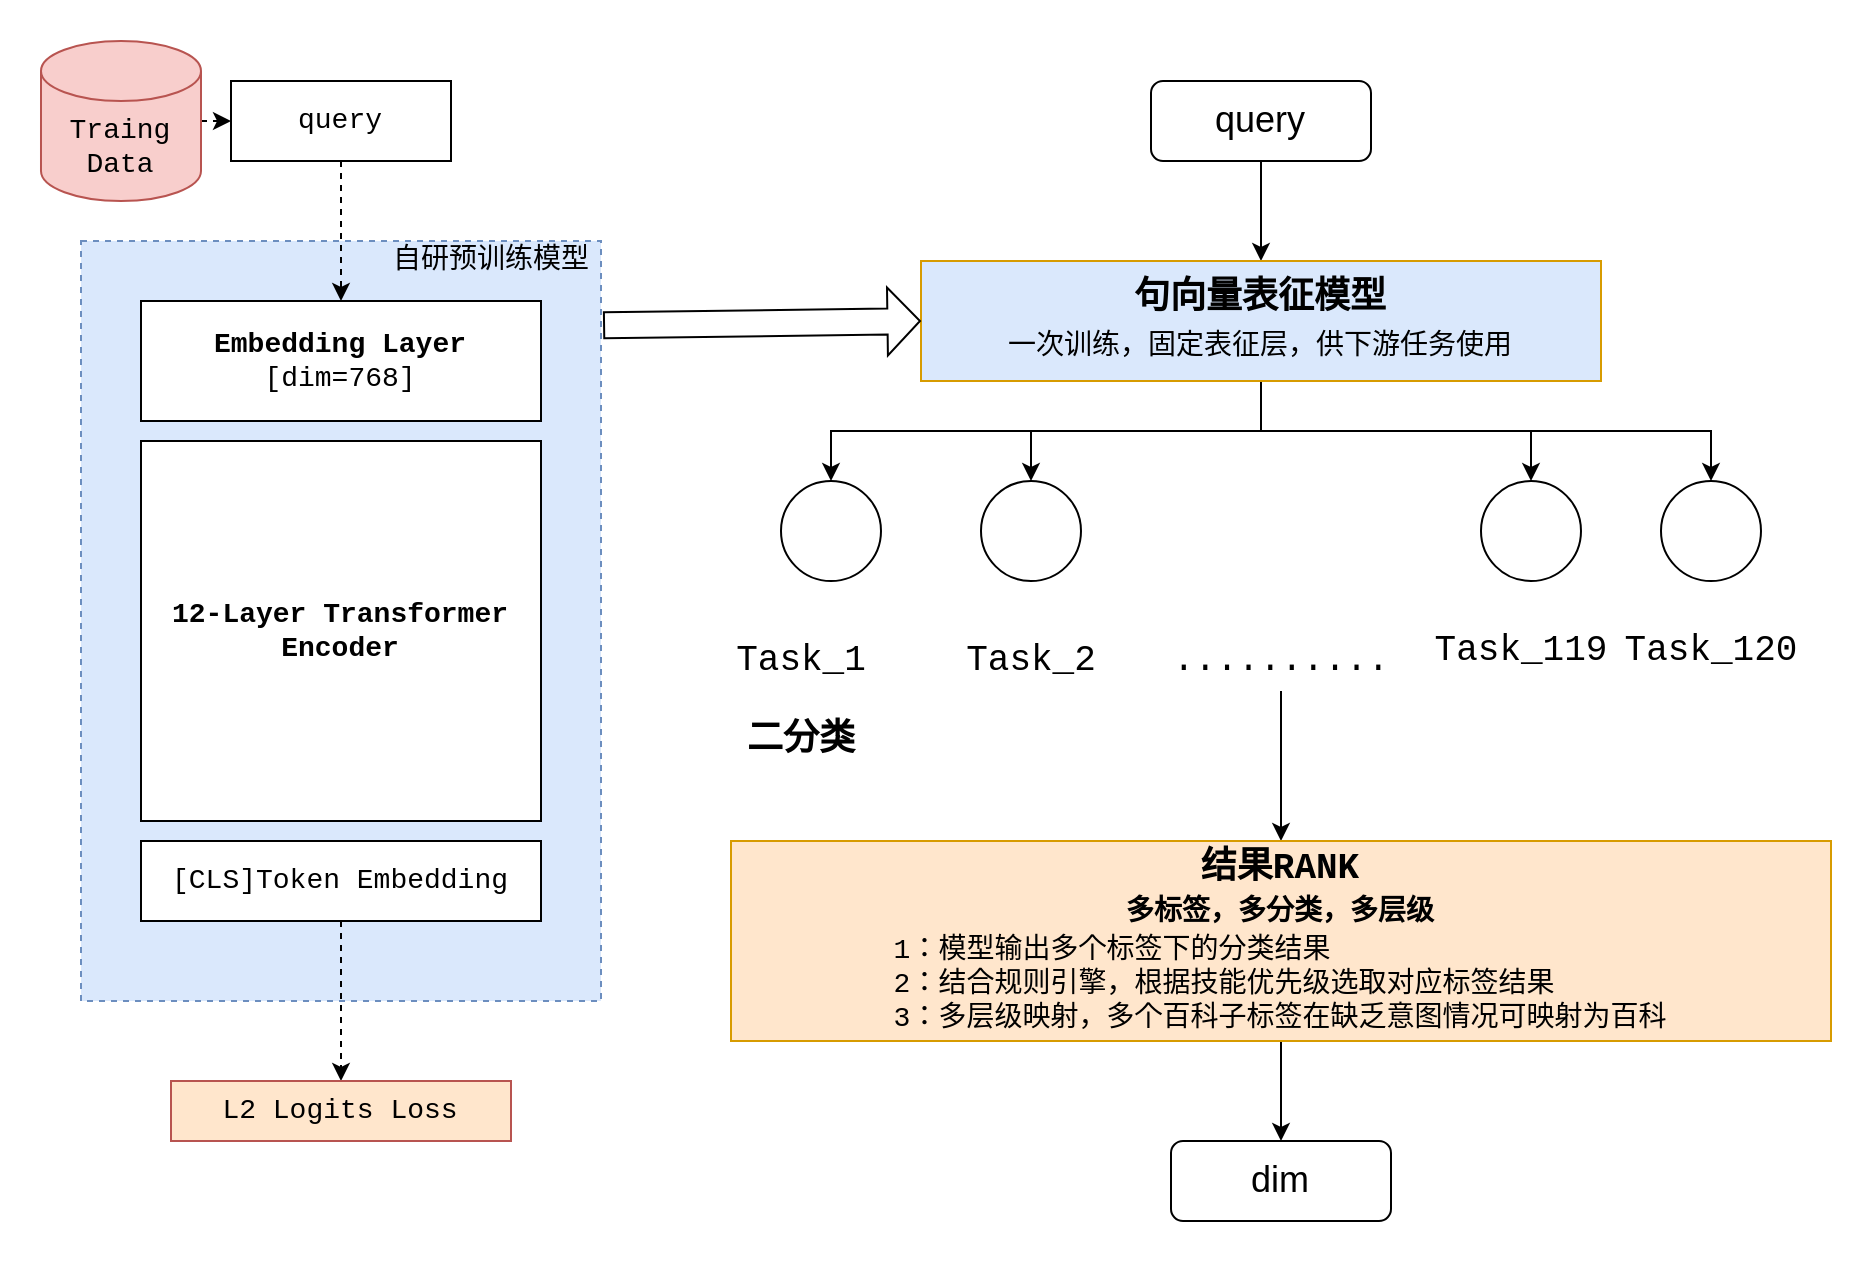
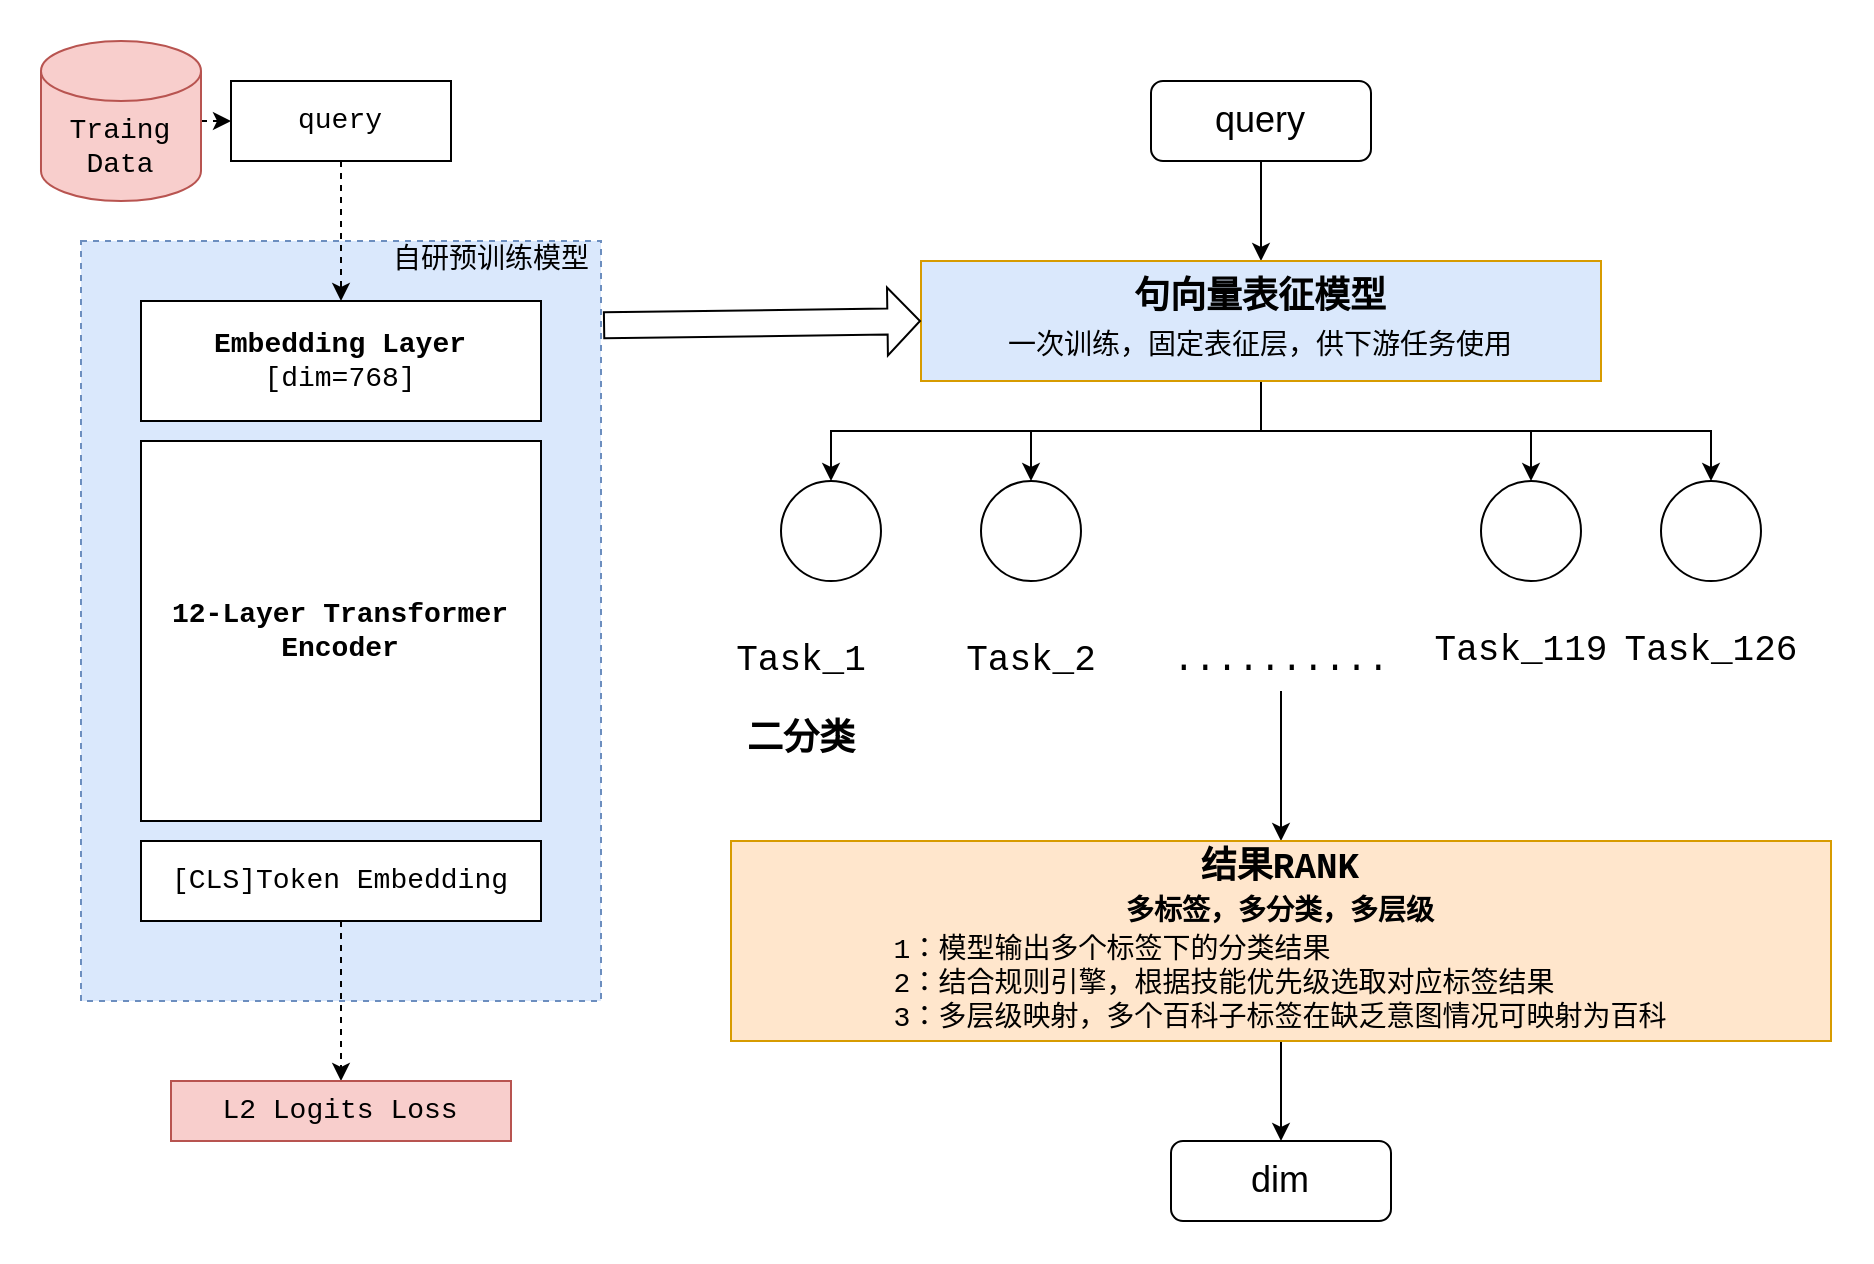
  <mxCell id="0" />
  <mxCell id="1" parent="0" />
  <mxCell id="2" style="edgeStyle=orthogonalEdgeStyle;rounded=0;orthogonalLoop=1;jettySize=auto;html=1;exitX=0.5;exitY=1;exitDx=0;exitDy=0;entryX=0.5;entryY=0;entryDx=0;entryDy=0;fontFamily=Courier New;fontSize=18;" edge="1" parent="1" source="3" target="8"><mxGeometry relative="1" as="geometry" /></mxCell>
  <mxCell id="3" value="&lt;font style=&quot;font-size: 18px&quot;&gt;query&lt;/font&gt;" style="rounded=1;whiteSpace=wrap;html=1;" vertex="1" parent="1"><mxGeometry x="575" y="40" width="110" height="40" as="geometry" /></mxCell>
  <mxCell id="4" style="edgeStyle=orthogonalEdgeStyle;rounded=0;orthogonalLoop=1;jettySize=auto;html=1;entryX=0.5;entryY=0;entryDx=0;entryDy=0;fontFamily=Courier New;fontSize=14;exitX=0.5;exitY=1;exitDx=0;exitDy=0;" edge="1" parent="1" source="8" target="9"><mxGeometry relative="1" as="geometry" /></mxCell>
  <mxCell id="5" style="edgeStyle=orthogonalEdgeStyle;rounded=0;orthogonalLoop=1;jettySize=auto;html=1;entryX=0.5;entryY=0;entryDx=0;entryDy=0;fontFamily=Courier New;fontSize=14;" edge="1" parent="1" source="8" target="10"><mxGeometry relative="1" as="geometry" /></mxCell>
  <mxCell id="6" style="edgeStyle=orthogonalEdgeStyle;rounded=0;orthogonalLoop=1;jettySize=auto;html=1;entryX=0.5;entryY=0;entryDx=0;entryDy=0;fontFamily=Courier New;fontSize=14;" edge="1" parent="1" source="8" target="11"><mxGeometry relative="1" as="geometry" /></mxCell>
  <mxCell id="7" style="edgeStyle=orthogonalEdgeStyle;rounded=0;orthogonalLoop=1;jettySize=auto;html=1;entryX=0.5;entryY=0;entryDx=0;entryDy=0;fontFamily=Courier New;fontSize=14;exitX=0.5;exitY=1;exitDx=0;exitDy=0;" edge="1" parent="1" source="8" target="12"><mxGeometry relative="1" as="geometry" /></mxCell>
  <mxCell id="8" value="&lt;font face=&quot;Courier New&quot;&gt;&lt;font style=&quot;font-size: 18px&quot;&gt;&lt;b&gt;句向量表征模型&lt;/b&gt;&lt;/font&gt;&lt;br&gt;&lt;font style=&quot;font-size: 14px&quot;&gt;一次训练，固定表征层，供下游任务使用&lt;/font&gt;&lt;/font&gt;" style="rounded=0;whiteSpace=wrap;html=1;fontSize=18;fillColor=#dae8fc;strokeColor=#d79b00;" vertex="1" parent="1"><mxGeometry x="460" y="130" width="340" height="60" as="geometry" /></mxCell>
  <mxCell id="9" value="" style="ellipse;whiteSpace=wrap;html=1;aspect=fixed;fontFamily=Courier New;fontSize=18;" vertex="1" parent="1"><mxGeometry x="390" y="240" width="50" height="50" as="geometry" /></mxCell>
  <mxCell id="10" value="" style="ellipse;whiteSpace=wrap;html=1;aspect=fixed;fontFamily=Courier New;fontSize=18;" vertex="1" parent="1"><mxGeometry x="490" y="240" width="50" height="50" as="geometry" /></mxCell>
  <mxCell id="11" value="" style="ellipse;whiteSpace=wrap;html=1;aspect=fixed;fontFamily=Courier New;fontSize=18;" vertex="1" parent="1"><mxGeometry x="740" y="240" width="50" height="50" as="geometry" /></mxCell>
  <mxCell id="12" value="" style="ellipse;whiteSpace=wrap;html=1;aspect=fixed;fontFamily=Courier New;fontSize=18;" vertex="1" parent="1"><mxGeometry x="830" y="240" width="50" height="50" as="geometry" /></mxCell>
  <mxCell id="13" value="Task_1" style="text;html=1;align=center;verticalAlign=middle;resizable=0;points=[];autosize=1;strokeColor=none;fillColor=none;fontSize=18;fontFamily=Courier New;" vertex="1" parent="1"><mxGeometry x="360" y="315" width="80" height="30" as="geometry" /></mxCell>
  <mxCell id="14" value="Task_2" style="text;html=1;align=center;verticalAlign=middle;resizable=0;points=[];autosize=1;strokeColor=none;fillColor=none;fontSize=18;fontFamily=Courier New;" vertex="1" parent="1"><mxGeometry x="475" y="315" width="80" height="30" as="geometry" /></mxCell>
  <mxCell id="15" value="Task_119" style="text;html=1;align=center;verticalAlign=middle;resizable=0;points=[];autosize=1;strokeColor=none;fillColor=none;fontSize=18;fontFamily=Courier New;" vertex="1" parent="1"><mxGeometry x="710" y="310" width="100" height="30" as="geometry" /></mxCell>
- <mxCell id="16" value="Task_120" style="text;html=1;align=center;verticalAlign=middle;resizable=0;points=[];autosize=1;strokeColor=none;fillColor=none;fontSize=18;fontFamily=Courier New;" vertex="1" parent="1"><mxGeometry x="805" y="310" width="100" height="30" as="geometry" /></mxCell>
+ <mxCell id="16" value="Task_126" style="text;html=1;align=center;verticalAlign=middle;resizable=0;points=[];autosize=1;strokeColor=none;fillColor=none;fontSize=18;fontFamily=Courier New;" vertex="1" parent="1"><mxGeometry x="805" y="310" width="100" height="30" as="geometry" /></mxCell>
  <mxCell id="17" style="edgeStyle=orthogonalEdgeStyle;rounded=0;orthogonalLoop=1;jettySize=auto;html=1;entryX=0.5;entryY=0;entryDx=0;entryDy=0;fontFamily=Courier New;fontSize=14;" edge="1" parent="1" source="18" target="21"><mxGeometry relative="1" as="geometry" /></mxCell>
  <mxCell id="18" value=".........." style="text;html=1;align=center;verticalAlign=middle;resizable=0;points=[];autosize=1;strokeColor=none;fillColor=none;fontSize=18;fontFamily=Courier New;" vertex="1" parent="1"><mxGeometry x="580" y="315" width="120" height="30" as="geometry" /></mxCell>
  <mxCell id="19" value="&lt;b&gt;二分类&lt;/b&gt;" style="text;html=1;align=center;verticalAlign=middle;resizable=0;points=[];autosize=1;strokeColor=none;fillColor=none;fontSize=18;fontFamily=Courier New;" vertex="1" parent="1"><mxGeometry x="365" y="355" width="70" height="30" as="geometry" /></mxCell>
  <mxCell id="20" style="edgeStyle=orthogonalEdgeStyle;rounded=0;orthogonalLoop=1;jettySize=auto;html=1;fontFamily=Courier New;fontSize=14;" edge="1" parent="1" source="21" target="22"><mxGeometry relative="1" as="geometry" /></mxCell>
  <mxCell id="21" value="&lt;b&gt;结果RANK&lt;/b&gt;&lt;br&gt;&lt;font style=&quot;font-size: 14px&quot;&gt;&lt;b&gt;多标签，多分类，多层级&lt;/b&gt;&lt;br&gt;&lt;div style=&quot;text-align: left&quot;&gt;&lt;span&gt;1：模型输出多个标签下的分类结果&lt;/span&gt;&lt;/div&gt;&lt;/font&gt;&lt;font style=&quot;font-size: 14px&quot;&gt;&lt;div style=&quot;text-align: left&quot;&gt;&lt;span&gt;2：结合规则引擎，根据技能优先级选取对应标签结果&lt;/span&gt;&lt;/div&gt;&lt;div style=&quot;text-align: left&quot;&gt;&lt;span&gt;3：多层级映射，多个百科子标签在缺乏意图情况可映射为百科&lt;/span&gt;&lt;/div&gt;&lt;/font&gt;" style="rounded=0;whiteSpace=wrap;html=1;fontFamily=Courier New;fontSize=18;fillColor=#ffe6cc;strokeColor=#d79b00;" vertex="1" parent="1"><mxGeometry x="365" y="420" width="550" height="100" as="geometry" /></mxCell>
  <mxCell id="22" value="&lt;font style=&quot;font-size: 18px&quot;&gt;dim&lt;/font&gt;" style="rounded=1;whiteSpace=wrap;html=1;" vertex="1" parent="1"><mxGeometry x="585" y="570" width="110" height="40" as="geometry" /></mxCell>
  <mxCell id="23" value="" style="rounded=0;whiteSpace=wrap;html=1;fontFamily=Courier New;fontSize=14;align=left;fillColor=#dae8fc;strokeColor=#6c8ebf;dashed=1;" vertex="1" parent="1"><mxGeometry x="40" y="120" width="260" height="380" as="geometry" /></mxCell>
  <mxCell id="24" value="&lt;b&gt;Embedding Layer&lt;/b&gt;&lt;br&gt;[dim=768]" style="rounded=0;whiteSpace=wrap;html=1;fontFamily=Courier New;fontSize=14;align=center;" vertex="1" parent="1"><mxGeometry x="70" y="150" width="200" height="60" as="geometry" /></mxCell>
  <mxCell id="25" value="&lt;b&gt;12-Layer Transformer Encoder&lt;/b&gt;" style="rounded=0;whiteSpace=wrap;html=1;fontFamily=Courier New;fontSize=14;align=center;" vertex="1" parent="1"><mxGeometry x="70" y="220" width="200" height="190" as="geometry" /></mxCell>
  <mxCell id="26" style="edgeStyle=orthogonalEdgeStyle;rounded=0;orthogonalLoop=1;jettySize=auto;html=1;fontFamily=Courier New;fontSize=14;dashed=1;" edge="1" parent="1" source="27"><mxGeometry relative="1" as="geometry"><mxPoint x="170" y="540" as="targetPoint" /></mxGeometry></mxCell>
  <mxCell id="27" value="[CLS]Token Embedding" style="rounded=0;whiteSpace=wrap;html=1;fontFamily=Courier New;fontSize=14;align=center;" vertex="1" parent="1"><mxGeometry x="70" y="420" width="200" height="40" as="geometry" /></mxCell>
  <mxCell id="28" value="" style="shape=flexArrow;endArrow=classic;html=1;rounded=0;fontFamily=Courier New;fontSize=14;width=13;endSize=5.09;entryX=0;entryY=0.5;entryDx=0;entryDy=0;exitX=1.004;exitY=0.111;exitDx=0;exitDy=0;exitPerimeter=0;" edge="1" parent="1" source="23" target="8"><mxGeometry width="50" height="50" relative="1" as="geometry"><mxPoint x="315" y="190" as="sourcePoint" /><mxPoint x="365" y="140" as="targetPoint" /></mxGeometry></mxCell>
  <mxCell id="29" value="自研预训练模型" style="text;html=1;align=center;verticalAlign=middle;resizable=0;points=[];autosize=1;strokeColor=none;fillColor=none;fontSize=14;fontFamily=Courier New;" vertex="1" parent="1"><mxGeometry x="190" y="120" width="110" height="20" as="geometry" /></mxCell>
- <mxCell id="30" value="L2 Logits Loss" style="rounded=0;whiteSpace=wrap;html=1;fontFamily=Courier New;fontSize=14;align=center;fillColor=#ffe6cc;strokeColor=#b85450;" vertex="1" parent="1"><mxGeometry x="85" y="540" width="170" height="30" as="geometry" /></mxCell>
+ <mxCell id="30" value="L2 Logits Loss" style="rounded=0;whiteSpace=wrap;html=1;fontFamily=Courier New;fontSize=14;align=center;fillColor=#f8cecc;strokeColor=#b85450;" vertex="1" parent="1"><mxGeometry x="85" y="540" width="170" height="30" as="geometry" /></mxCell>
  <mxCell id="31" style="edgeStyle=orthogonalEdgeStyle;rounded=0;orthogonalLoop=1;jettySize=auto;html=1;exitX=1;exitY=0.5;exitDx=0;exitDy=0;exitPerimeter=0;entryX=0;entryY=0.5;entryDx=0;entryDy=0;dashed=1;fontFamily=Courier New;fontSize=14;" edge="1" parent="1" source="32" target="34"><mxGeometry relative="1" as="geometry" /></mxCell>
  <mxCell id="32" value="Traing Data" style="shape=cylinder3;whiteSpace=wrap;html=1;boundedLbl=1;backgroundOutline=1;size=15;fontFamily=Courier New;fontSize=14;align=center;fillColor=#f8cecc;strokeColor=#b85450;" vertex="1" parent="1"><mxGeometry x="20" y="20" width="80" height="80" as="geometry" /></mxCell>
  <mxCell id="33" style="edgeStyle=orthogonalEdgeStyle;rounded=0;orthogonalLoop=1;jettySize=auto;html=1;exitX=0.5;exitY=1;exitDx=0;exitDy=0;entryX=0.5;entryY=0;entryDx=0;entryDy=0;dashed=1;fontFamily=Courier New;fontSize=14;" edge="1" parent="1" source="34" target="24"><mxGeometry relative="1" as="geometry" /></mxCell>
  <mxCell id="34" value="query" style="rounded=0;whiteSpace=wrap;html=1;fontFamily=Courier New;fontSize=14;align=center;" vertex="1" parent="1"><mxGeometry x="115" y="40" width="110" height="40" as="geometry" /></mxCell>
